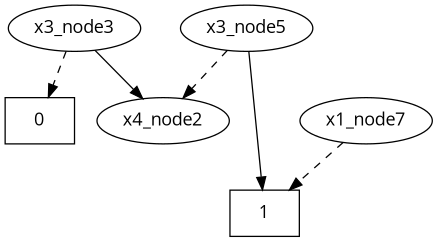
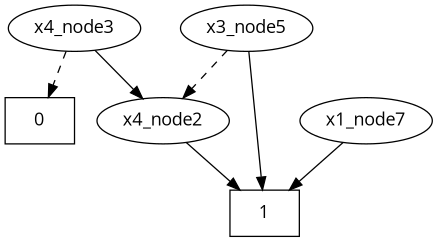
  digraph {
    fontname="Open Sans"
    node [fontname="Open Sans"]
    edge [fontname="Open Sans"]
    0 [shape=box]
    1 [shape=box]
    x4_node2
-   x3_node3
+   x3_node3 [label=x4_node3]
    n5 [label=x3_node5]
    n6 [label=x1_node7]
+   x4_node2 -> 1
    x3_node3 -> 0 [style=dashed]
    x3_node3 -> x4_node2
    n5 -> 1
    n5 -> x4_node2 [style=dashed]
-   n6 -> 1 [style=dashed]
+   n6 -> 1
  }
